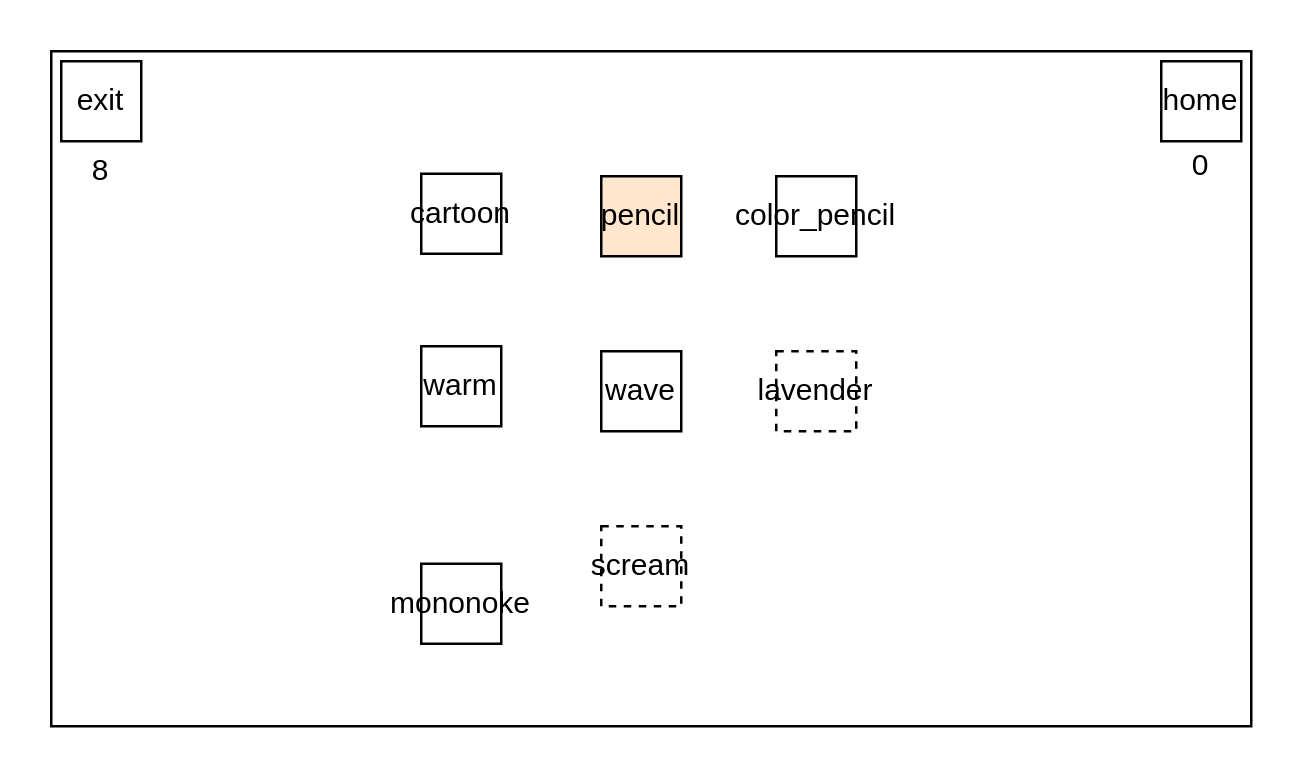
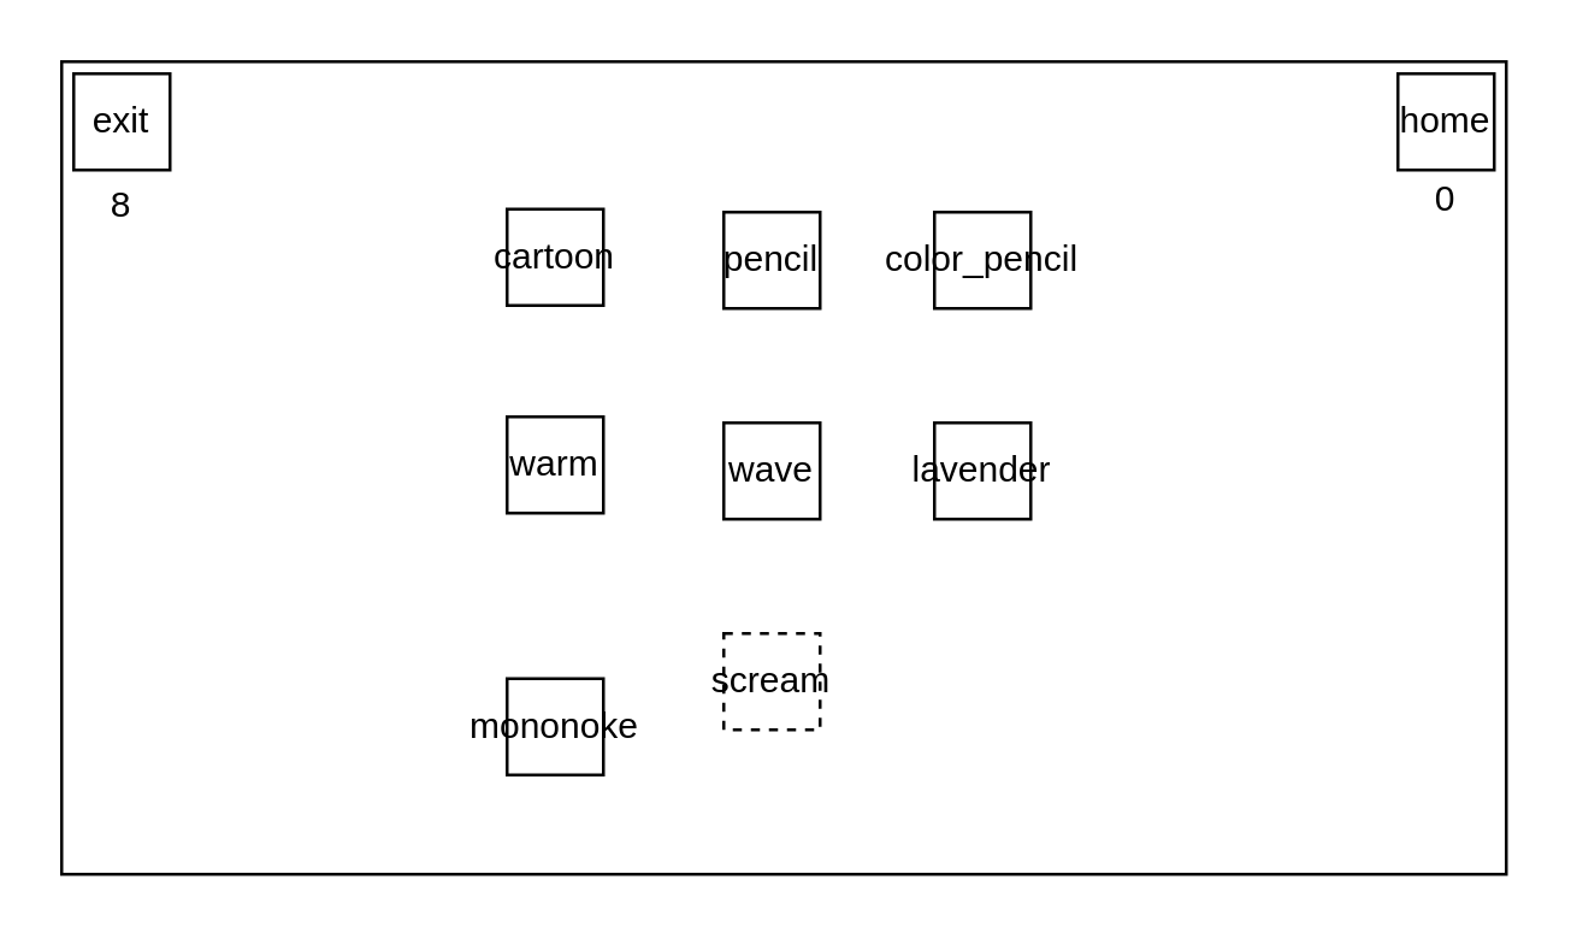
  <mxCell id="0" />
  <mxCell id="1" parent="0" />
  <mxCell id="2" value="" style="rounded=0;whiteSpace=wrap;html=1;" vertex="1" parent="1"><mxGeometry width="480" height="270" as="geometry" x="20" y="20" /></mxCell>
  <mxCell id="3" value="cartoon" style="whiteSpace=wrap;html=1;aspect=fixed;" vertex="1" parent="1"><mxGeometry x="168" y="69" width="32" height="32" as="geometry" /></mxCell>
  <mxCell id="4" value="exit" style="whiteSpace=wrap;html=1;aspect=fixed;" vertex="1" parent="1"><mxGeometry x="24" y="24" width="32" height="32" as="geometry" /></mxCell>
  <mxCell id="5" value="warm" style="whiteSpace=wrap;html=1;aspect=fixed;" vertex="1" parent="1"><mxGeometry x="168" y="138" width="32" height="32" as="geometry" /></mxCell>
  <mxCell id="6" value="8" style="text;html=1;strokeColor=none;fillColor=none;align=center;verticalAlign=middle;whiteSpace=wrap;rounded=0;" vertex="1" parent="1"><mxGeometry y="60" width="40" height="16" as="geometry" x="20" /></mxCell>
  <mxCell id="7" value="mononoke" style="whiteSpace=wrap;html=1;aspect=fixed;" vertex="1" parent="1"><mxGeometry x="168" y="225" width="32" height="32" as="geometry" /></mxCell>
- <mxCell id="8" value="pencil" style="whiteSpace=wrap;html=1;aspect=fixed;fillColor=#ffe6cc;" vertex="1" parent="1"><mxGeometry x="240" y="70" width="32" height="32" as="geometry" /></mxCell>
+ <mxCell id="8" value="pencil" style="whiteSpace=wrap;html=1;aspect=fixed;" vertex="1" parent="1"><mxGeometry x="240" y="70" width="32" height="32" as="geometry" /></mxCell>
  <mxCell id="9" value="color_pencil" style="whiteSpace=wrap;html=1;aspect=fixed;" vertex="1" parent="1"><mxGeometry x="310" y="70" width="32" height="32" as="geometry" /></mxCell>
  <mxCell id="10" value="wave" style="whiteSpace=wrap;html=1;aspect=fixed;" vertex="1" parent="1"><mxGeometry x="240" y="140" width="32" height="32" as="geometry" /></mxCell>
- <mxCell id="11" value="lavender" style="whiteSpace=wrap;html=1;aspect=fixed;dashed=1;" vertex="1" parent="1"><mxGeometry x="310" y="140" width="32" height="32" as="geometry" /></mxCell>
+ <mxCell id="11" value="lavender" style="whiteSpace=wrap;html=1;aspect=fixed;" vertex="1" parent="1"><mxGeometry x="310" y="140" width="32" height="32" as="geometry" /></mxCell>
  <mxCell id="12" value="scream" style="whiteSpace=wrap;html=1;aspect=fixed;dashed=1;" vertex="1" parent="1"><mxGeometry x="240" y="210" width="32" height="32" as="geometry" /></mxCell>
  <mxCell id="13" value="home" style="whiteSpace=wrap;html=1;aspect=fixed;" vertex="1" parent="1"><mxGeometry x="464" y="24" width="32" height="32" as="geometry" /></mxCell>
  <mxCell id="14" value="0" style="text;html=1;strokeColor=none;fillColor=none;align=center;verticalAlign=middle;whiteSpace=wrap;rounded=0;" vertex="1" parent="1"><mxGeometry x="460" y="56" width="40" height="20" as="geometry" /></mxCell>
